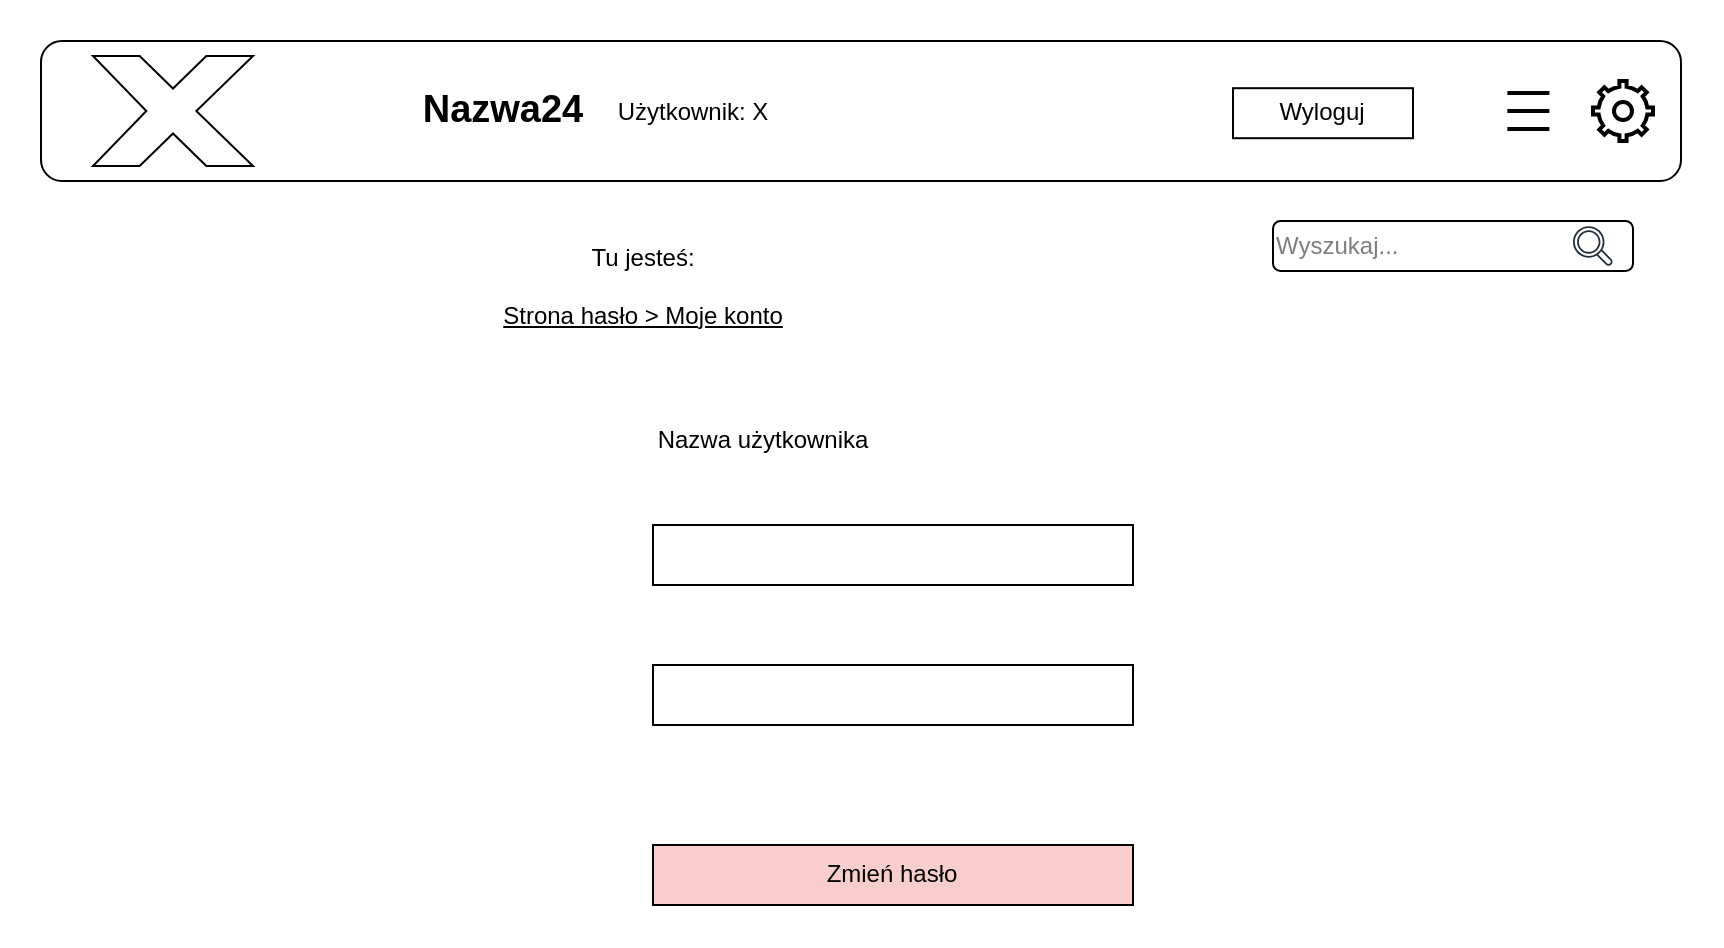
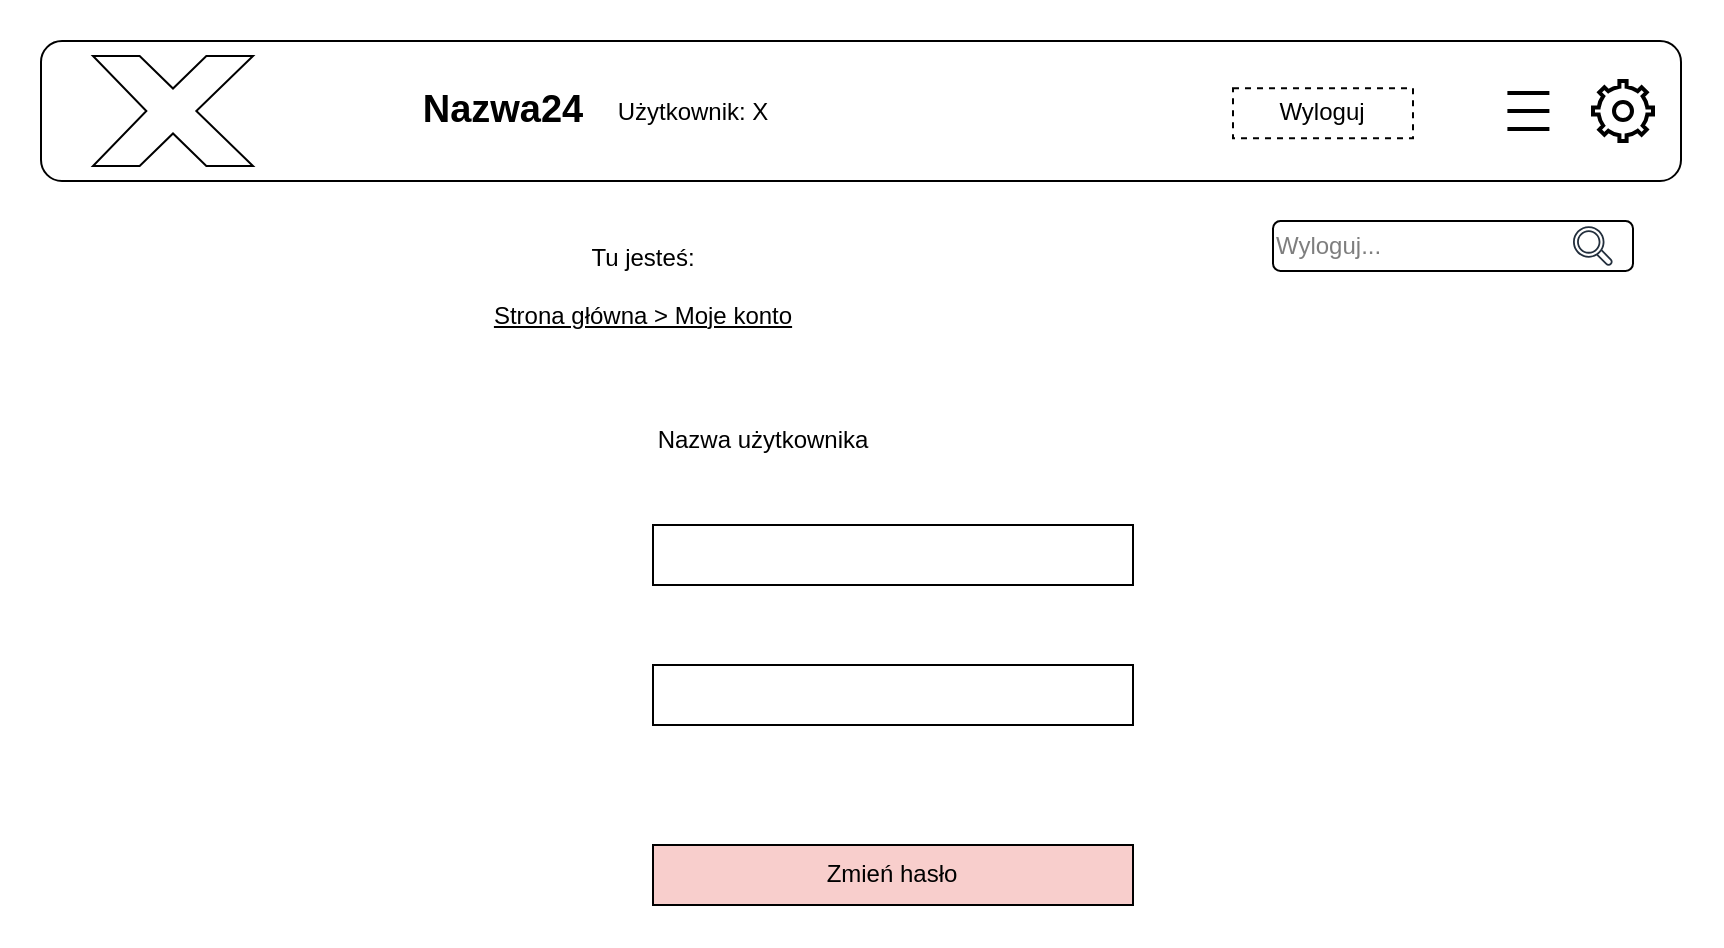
  <mxCell id="0" />
  <mxCell id="1" parent="0" />
  <mxCell id="2" value="" style="rounded=1;whiteSpace=wrap;html=1;" vertex="1" parent="1"><mxGeometry x="20" width="820" height="70" as="geometry" y="20" /></mxCell>
  <mxCell id="3" value="Nazwa24" style="text;html=1;align=center;verticalAlign=middle;resizable=0;points=[];autosize=1;strokeColor=none;fillColor=none;fontStyle=1;fontSize=19;" vertex="1" parent="1"><mxGeometry x="196" y="35" width="110" height="40" as="geometry" /></mxCell>
  <mxCell id="4" value="" style="html=1;verticalLabelPosition=bottom;align=center;labelBackgroundColor=#ffffff;verticalAlign=top;strokeWidth=2;shadow=0;dashed=0;shape=mxgraph.ios7.icons.settings;" vertex="1" parent="1"><mxGeometry x="796" y="40" width="30" height="30" as="geometry" /></mxCell>
  <mxCell id="5" value="Użytkownik: X" style="text;html=1;align=center;verticalAlign=middle;resizable=0;points=[];autosize=1;strokeColor=none;fillColor=none;" vertex="1" parent="1"><mxGeometry x="296" y="41.4" width="100" height="30" as="geometry" /></mxCell>
  <mxCell id="6" value="" style="html=1;verticalLabelPosition=bottom;align=center;labelBackgroundColor=#ffffff;verticalAlign=top;strokeWidth=2;shadow=0;dashed=0;shape=mxgraph.ios7.icons.most_viewed;pointerEvents=1" vertex="1" parent="1"><mxGeometry x="746" y="43.6" width="28.2" height="22.8" as="geometry" /></mxCell>
- <mxCell id="7" value="Wyszukaj..." style="rounded=1;whiteSpace=wrap;html=1;align=left;textOpacity=50;" vertex="1" parent="1"><mxGeometry x="636" y="110" width="180" height="25" as="geometry" /></mxCell>
+ <mxCell id="7" value="Wyloguj..." style="rounded=1;whiteSpace=wrap;html=1;align=left;textOpacity=50;" vertex="1" parent="1"><mxGeometry x="636" y="110" width="180" height="25" as="geometry" /></mxCell>
  <mxCell id="8" value="" style="sketch=0;outlineConnect=0;fontColor=#232F3E;gradientColor=none;fillColor=#232F3D;strokeColor=none;dashed=0;verticalLabelPosition=bottom;verticalAlign=top;align=center;html=1;fontSize=12;fontStyle=0;aspect=fixed;pointerEvents=1;shape=mxgraph.aws4.magnifying_glass_2;" vertex="1" parent="1"><mxGeometry x="786" y="112.5" width="20" height="20" as="geometry" /></mxCell>
  <mxCell id="9" value="" style="verticalLabelPosition=bottom;verticalAlign=top;html=1;shape=mxgraph.basic.x" vertex="1" parent="1"><mxGeometry x="46" y="27.5" width="80" height="55" as="geometry" /></mxCell>
- <mxCell id="10" value="Wyloguj" style="rounded=0;whiteSpace=wrap;html=1;" vertex="1" parent="1"><mxGeometry x="616" y="43.6" width="90" height="25" as="geometry" /></mxCell>
+ <mxCell id="10" value="Wyloguj" style="rounded=0;whiteSpace=wrap;html=1;dashed=1;" vertex="1" parent="1"><mxGeometry x="616" y="43.6" width="90" height="25" as="geometry" /></mxCell>
  <mxCell id="11" value="&lt;div&gt;&lt;br&gt;&lt;/div&gt;&lt;div&gt;&lt;br&gt;&lt;/div&gt;" style="text;html=1;align=center;verticalAlign=middle;resizable=0;points=[];autosize=1;strokeColor=none;fillColor=none;fontSize=14;fontStyle=4" vertex="1" parent="1"><mxGeometry x="271" y="110" width="20" height="50" as="geometry" /></mxCell>
  <mxCell id="12" value="Nazwa użytkownika" style="text;html=1;align=center;verticalAlign=middle;resizable=0;points=[];autosize=1;strokeColor=none;fillColor=none;" vertex="1" parent="1"><mxGeometry x="316" y="205" width="130" height="30" as="geometry" /></mxCell>
  <mxCell id="13" value="" style="rounded=0;whiteSpace=wrap;html=1;" vertex="1" parent="1"><mxGeometry x="326" y="262" width="240" height="30" as="geometry" /></mxCell>
  <mxCell id="14" value="" style="rounded=0;whiteSpace=wrap;html=1;" vertex="1" parent="1"><mxGeometry x="326" y="332" width="240" height="30" as="geometry" /></mxCell>
  <mxCell id="15" value="Zmień hasło" style="rounded=0;whiteSpace=wrap;html=1;fillColor=#f8cecc;" vertex="1" parent="1"><mxGeometry x="326" y="422" width="240" height="30" as="geometry" /></mxCell>
- <mxCell id="16" value="Tu jesteś:&lt;div&gt;&lt;u&gt;&lt;br&gt;&lt;/u&gt;&lt;/div&gt;&lt;div&gt;&lt;u&gt;Strona hasło &amp;gt; Moje konto&lt;/u&gt;&lt;/div&gt;" style="text;html=1;align=center;verticalAlign=middle;resizable=0;points=[];autosize=1;strokeColor=none;fillColor=none;" vertex="1" parent="1"><mxGeometry x="236" y="112.5" width="170" height="60" as="geometry" /></mxCell>
+ <mxCell id="16" value="Tu jesteś:&lt;div&gt;&lt;u&gt;&lt;br&gt;&lt;/u&gt;&lt;/div&gt;&lt;div&gt;&lt;u&gt;Strona główna &amp;gt; Moje konto&lt;/u&gt;&lt;/div&gt;" style="text;html=1;align=center;verticalAlign=middle;resizable=0;points=[];autosize=1;strokeColor=none;fillColor=none;" vertex="1" parent="1"><mxGeometry x="236" y="112.5" width="170" height="60" as="geometry" /></mxCell>
